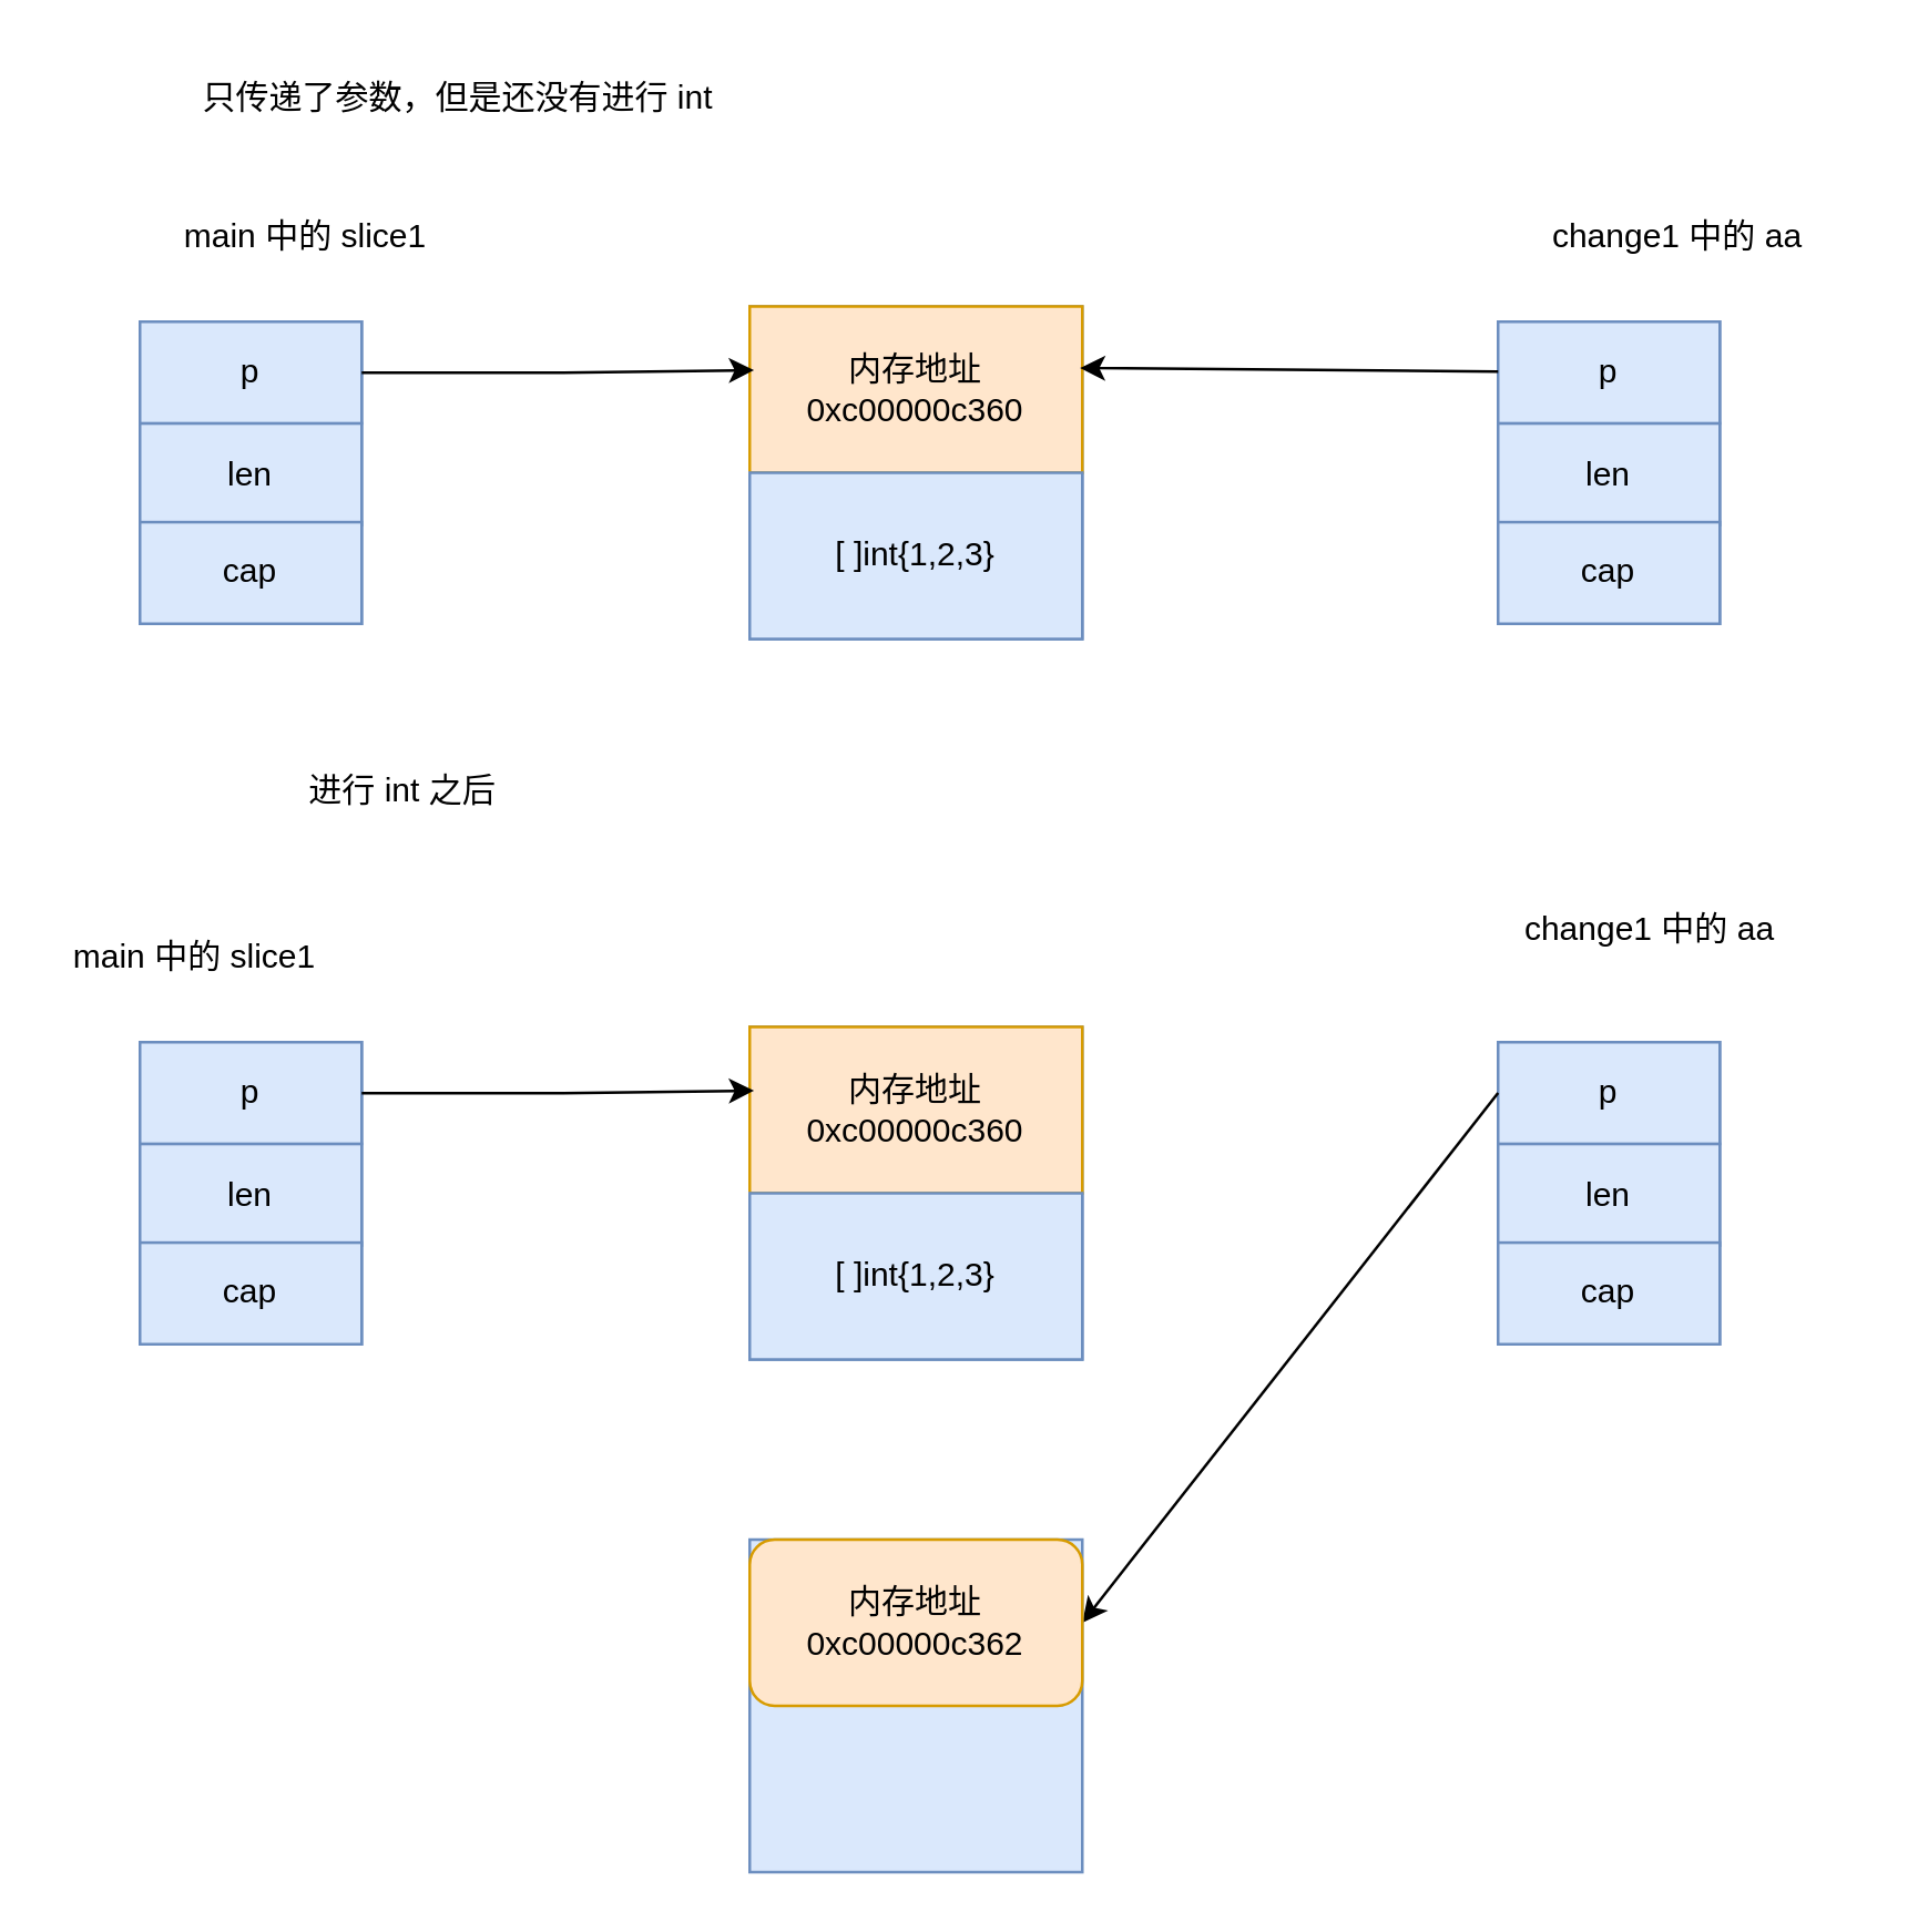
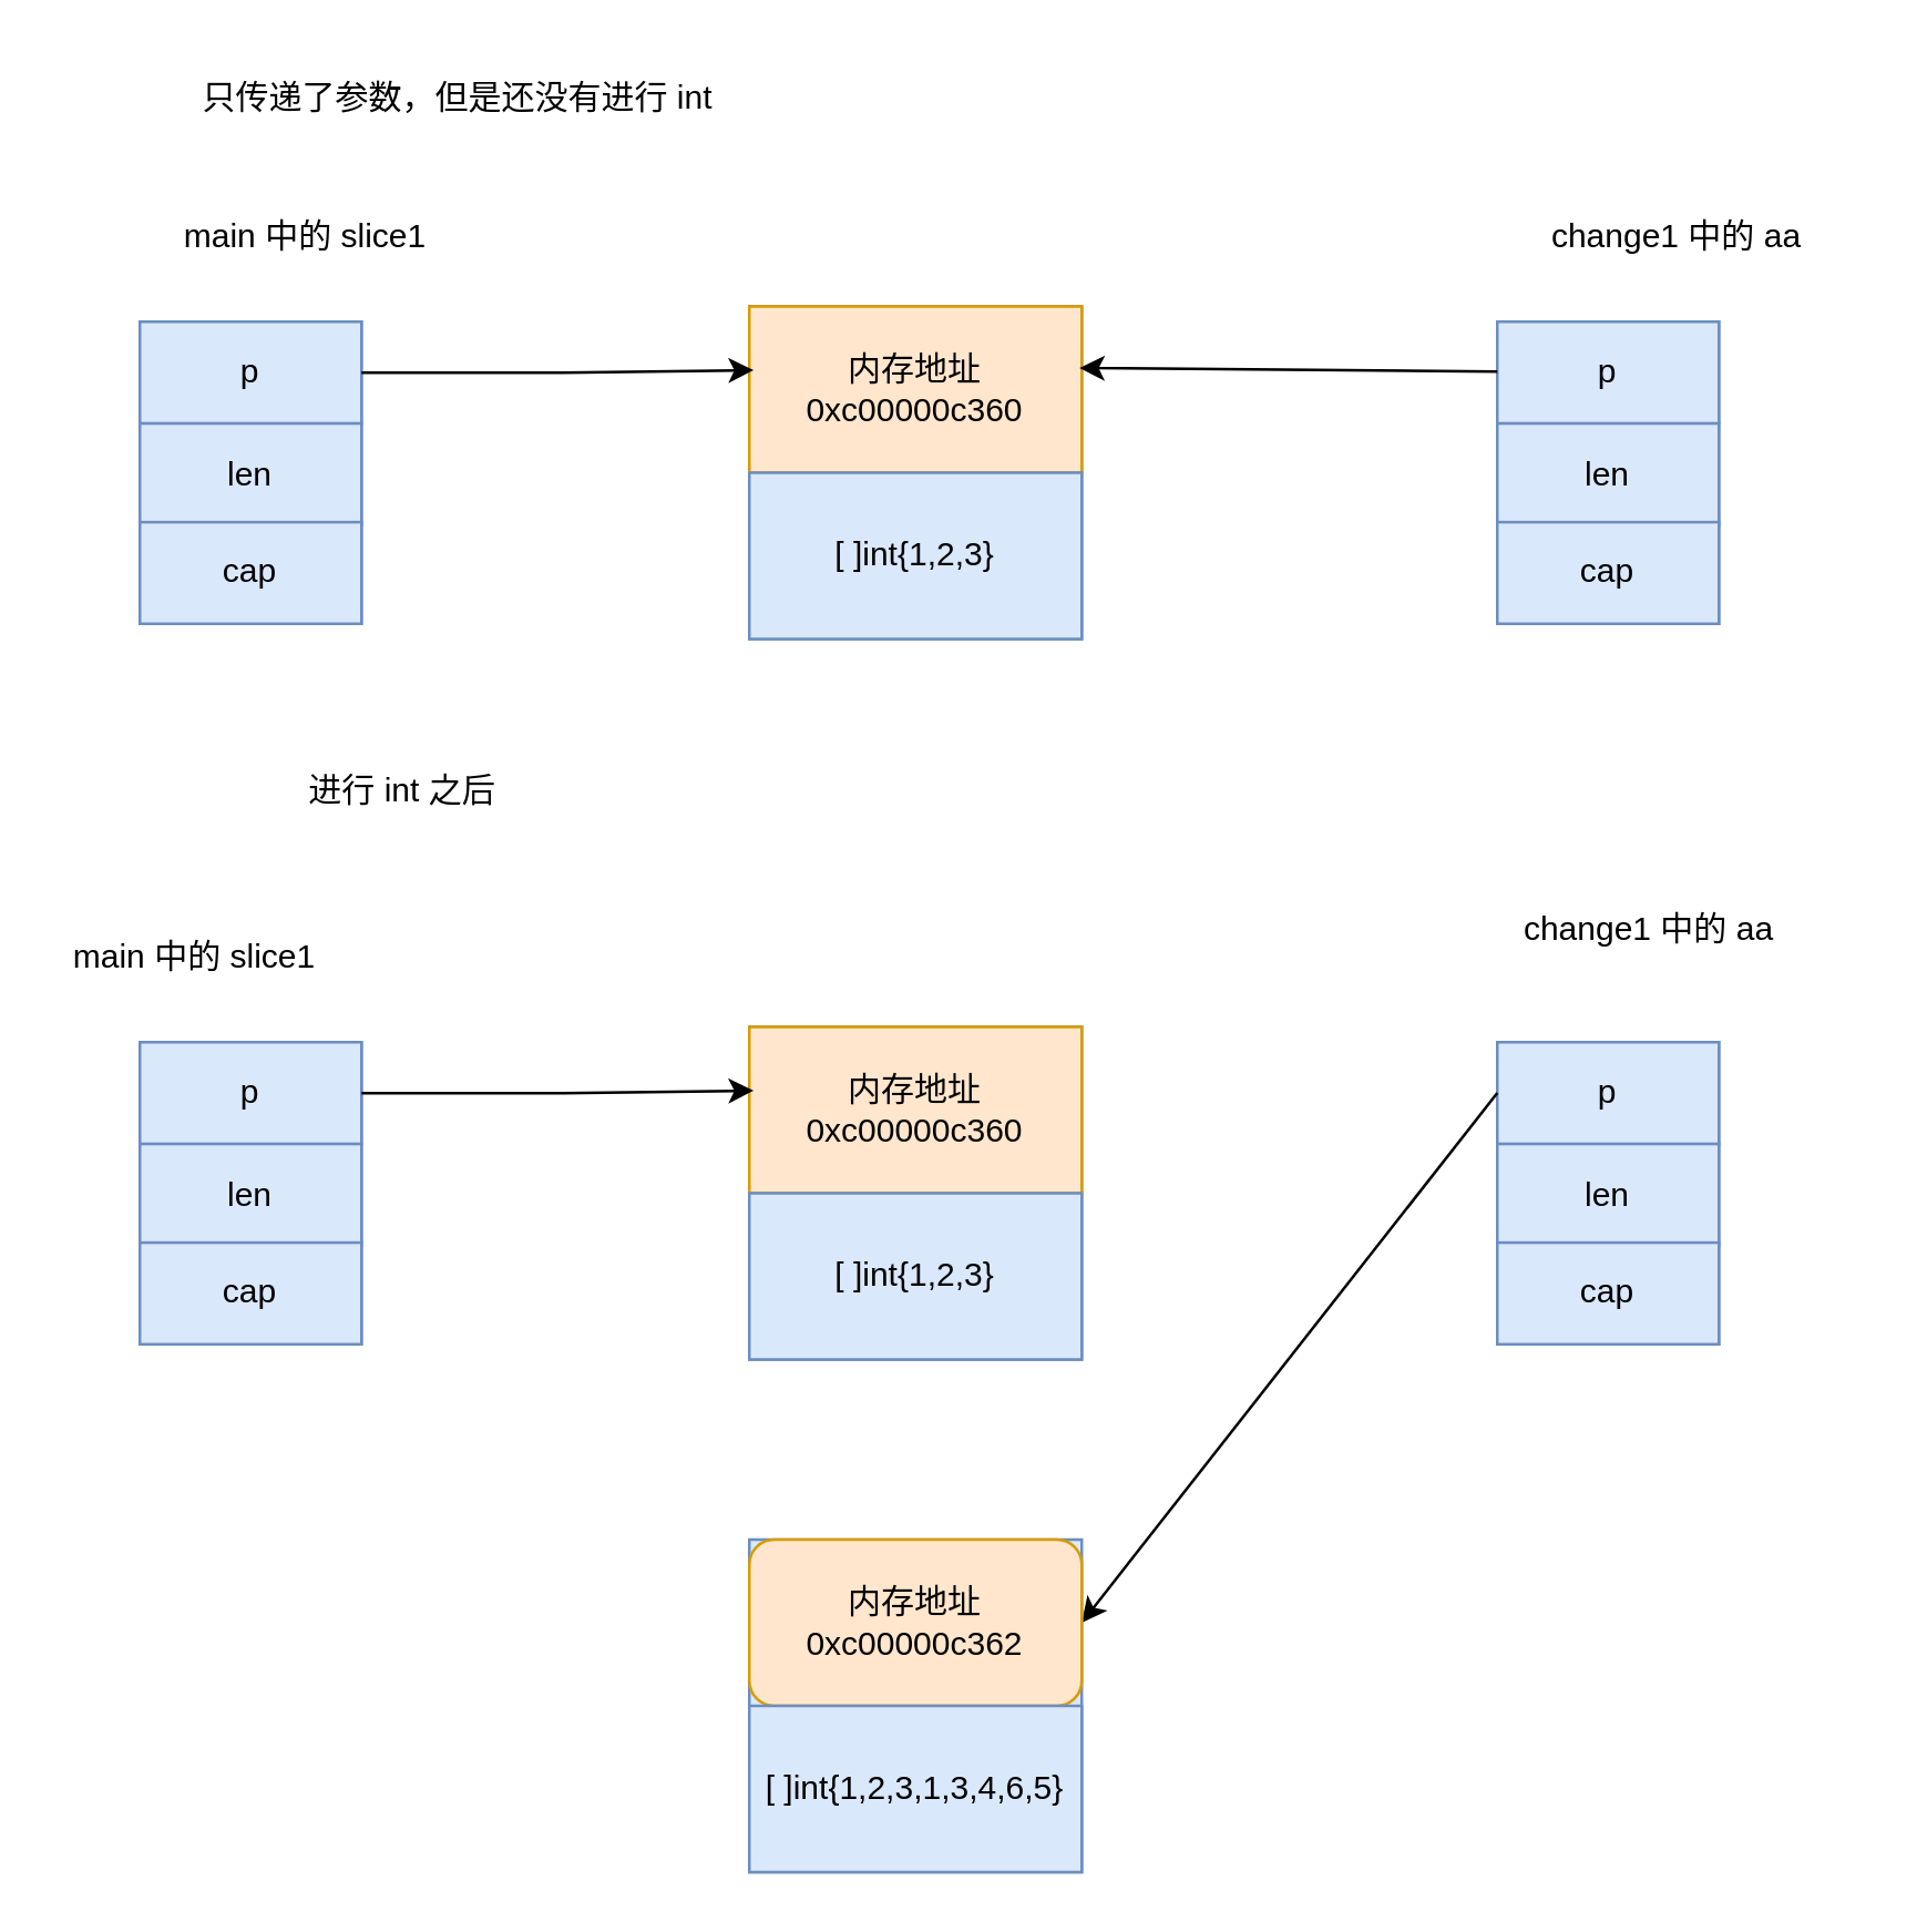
  <mxCell id="0" />
  <mxCell id="1" parent="0" />
  <mxCell id="2" value="" style="group;fillColor=#dae8fc;strokeColor=#6c8ebf;" vertex="1" connectable="0" parent="1"><mxGeometry x="540" y="115.5" width="80" height="109" as="geometry" /></mxCell>
  <mxCell id="3" value="len" style="rounded=0;whiteSpace=wrap;html=1;fillColor=#dae8fc;strokeColor=#6c8ebf;" vertex="1" parent="2"><mxGeometry y="36.667" width="80" height="36.667" as="geometry" /></mxCell>
  <mxCell id="4" value="p" style="rounded=0;whiteSpace=wrap;html=1;fillColor=#dae8fc;strokeColor=#6c8ebf;" vertex="1" parent="2"><mxGeometry width="80" height="36.667" as="geometry" /></mxCell>
  <mxCell id="5" value="cap" style="rounded=0;whiteSpace=wrap;html=1;fillColor=#dae8fc;strokeColor=#6c8ebf;" vertex="1" parent="2"><mxGeometry y="72.333" width="80" height="36.667" as="geometry" /></mxCell>
  <mxCell id="6" value="" style="group;fillColor=#dae8fc;strokeColor=#6c8ebf;" vertex="1" connectable="0" parent="1"><mxGeometry x="270" y="110" width="120" height="120" as="geometry" /></mxCell>
  <mxCell id="7" value="内存地址0xc00000c360" style="rounded=0;whiteSpace=wrap;html=1;fillColor=#ffe6cc;strokeColor=#d79b00;" vertex="1" parent="6"><mxGeometry width="120" height="60" as="geometry" /></mxCell>
  <mxCell id="8" value="[ ]int{1,2,3}" style="rounded=0;whiteSpace=wrap;html=1;fillColor=#dae8fc;strokeColor=#6c8ebf;" vertex="1" parent="6"><mxGeometry y="60" width="120" height="60" as="geometry" /></mxCell>
  <mxCell id="9" value="" style="group;fillColor=#dae8fc;strokeColor=#6c8ebf;" vertex="1" connectable="0" parent="1"><mxGeometry x="50" y="115.5" width="80" height="109" as="geometry" /></mxCell>
  <mxCell id="10" value="len" style="rounded=0;whiteSpace=wrap;html=1;fillColor=#dae8fc;strokeColor=#6c8ebf;" vertex="1" parent="9"><mxGeometry y="36.667" width="80" height="36.667" as="geometry" /></mxCell>
  <mxCell id="11" value="p" style="rounded=0;whiteSpace=wrap;html=1;fillColor=#dae8fc;strokeColor=#6c8ebf;" vertex="1" parent="9"><mxGeometry width="80" height="36.667" as="geometry" /></mxCell>
  <mxCell id="12" value="cap" style="rounded=0;whiteSpace=wrap;html=1;fillColor=#dae8fc;strokeColor=#6c8ebf;" vertex="1" parent="9"><mxGeometry y="72.333" width="80" height="36.667" as="geometry" /></mxCell>
  <mxCell id="13" style="edgeStyle=orthogonalEdgeStyle;rounded=0;orthogonalLoop=1;jettySize=auto;html=1;entryX=0.013;entryY=0.383;entryDx=0;entryDy=0;entryPerimeter=0;" edge="1" parent="1" source="11" target="7"><mxGeometry relative="1" as="geometry" /></mxCell>
  <mxCell id="14" style="rounded=0;orthogonalLoop=1;jettySize=auto;html=1;entryX=0.993;entryY=0.37;entryDx=0;entryDy=0;entryPerimeter=0;" edge="1" parent="1" source="4" target="7"><mxGeometry relative="1" as="geometry" /></mxCell>
  <mxCell id="15" value="main 中的 slice1" style="text;html=1;align=center;verticalAlign=middle;whiteSpace=wrap;rounded=0;" vertex="1" parent="1"><mxGeometry x="60" y="70" width="100" height="30" as="geometry" /></mxCell>
  <mxCell id="16" value="change1 中的 aa" style="text;html=1;align=center;verticalAlign=middle;whiteSpace=wrap;rounded=0;" vertex="1" parent="1"><mxGeometry x="550" y="70" width="110" height="30" as="geometry" /></mxCell>
  <mxCell id="17" value="只传递了参数，但是还没有进行 int" style="text;html=1;align=center;verticalAlign=middle;whiteSpace=wrap;rounded=0;" vertex="1" parent="1"><mxGeometry x="40" y="20" width="250" height="30" as="geometry" /></mxCell>
  <mxCell id="18" value="" style="group;fillColor=#dae8fc;strokeColor=#6c8ebf;" vertex="1" connectable="0" parent="1"><mxGeometry x="540" y="375.5" width="80" height="109" as="geometry" /></mxCell>
  <mxCell id="19" value="len" style="rounded=0;whiteSpace=wrap;html=1;fillColor=#dae8fc;strokeColor=#6c8ebf;" vertex="1" parent="18"><mxGeometry y="36.667" width="80" height="36.667" as="geometry" /></mxCell>
  <mxCell id="20" value="p" style="rounded=0;whiteSpace=wrap;html=1;fillColor=#dae8fc;strokeColor=#6c8ebf;" vertex="1" parent="18"><mxGeometry width="80" height="36.667" as="geometry" /></mxCell>
  <mxCell id="21" value="cap" style="rounded=0;whiteSpace=wrap;html=1;fillColor=#dae8fc;strokeColor=#6c8ebf;" vertex="1" parent="18"><mxGeometry y="72.333" width="80" height="36.667" as="geometry" /></mxCell>
  <mxCell id="22" value="" style="group;fillColor=#dae8fc;strokeColor=#6c8ebf;" vertex="1" connectable="0" parent="1"><mxGeometry x="270" y="370" width="120" height="120" as="geometry" /></mxCell>
  <mxCell id="23" value="内存地址0xc00000c360" style="rounded=0;whiteSpace=wrap;html=1;fillColor=#ffe6cc;strokeColor=#d79b00;" vertex="1" parent="22"><mxGeometry width="120" height="60" as="geometry" /></mxCell>
  <mxCell id="24" value="[ ]int{1,2,3}" style="rounded=0;whiteSpace=wrap;html=1;fillColor=#dae8fc;strokeColor=#6c8ebf;" vertex="1" parent="22"><mxGeometry y="60" width="120" height="60" as="geometry" /></mxCell>
  <mxCell id="25" value="" style="group;fillColor=#dae8fc;strokeColor=#6c8ebf;" vertex="1" connectable="0" parent="1"><mxGeometry x="50" y="375.5" width="80" height="109" as="geometry" /></mxCell>
  <mxCell id="26" value="len" style="rounded=0;whiteSpace=wrap;html=1;fillColor=#dae8fc;strokeColor=#6c8ebf;" vertex="1" parent="25"><mxGeometry y="36.667" width="80" height="36.667" as="geometry" /></mxCell>
  <mxCell id="27" value="p" style="rounded=0;whiteSpace=wrap;html=1;fillColor=#dae8fc;strokeColor=#6c8ebf;" vertex="1" parent="25"><mxGeometry width="80" height="36.667" as="geometry" /></mxCell>
  <mxCell id="28" value="cap" style="rounded=0;whiteSpace=wrap;html=1;fillColor=#dae8fc;strokeColor=#6c8ebf;" vertex="1" parent="25"><mxGeometry y="72.333" width="80" height="36.667" as="geometry" /></mxCell>
  <mxCell id="29" style="edgeStyle=orthogonalEdgeStyle;rounded=0;orthogonalLoop=1;jettySize=auto;html=1;entryX=0.013;entryY=0.383;entryDx=0;entryDy=0;entryPerimeter=0;" edge="1" parent="1" source="27" target="23"><mxGeometry relative="1" as="geometry" /></mxCell>
  <mxCell id="30" style="rounded=0;orthogonalLoop=1;jettySize=auto;html=1;entryX=1;entryY=0.5;entryDx=0;entryDy=0;exitX=0;exitY=0.5;exitDx=0;exitDy=0;" edge="1" parent="1" source="20" target="35"><mxGeometry relative="1" as="geometry" /></mxCell>
  <mxCell id="31" value="main 中的 slice1" style="text;html=1;align=center;verticalAlign=middle;whiteSpace=wrap;rounded=0;" vertex="1" parent="1"><mxGeometry x="20" y="330" width="100" height="30" as="geometry" /></mxCell>
  <mxCell id="32" value="change1 中的 aa" style="text;html=1;align=center;verticalAlign=middle;whiteSpace=wrap;rounded=0;" vertex="1" parent="1"><mxGeometry x="520" y="320" width="150" height="30" as="geometry" /></mxCell>
  <mxCell id="33" value="进行 int 之后" style="text;html=1;align=center;verticalAlign=middle;whiteSpace=wrap;rounded=0;" vertex="1" parent="1"><mxGeometry x="20" y="270" width="250" height="30" as="geometry" /></mxCell>
  <mxCell id="34" value="" style="group;fillColor=#dae8fc;strokeColor=#6c8ebf;" vertex="1" connectable="0" parent="1"><mxGeometry x="270" y="555" width="120" height="120" as="geometry" /></mxCell>
  <mxCell id="35" value="内存地址0xc00000c362" style="whiteSpace=wrap;html=1;fillColor=#ffe6cc;strokeColor=#d79b00;rounded=1;" vertex="1" parent="34"><mxGeometry width="120" height="60" as="geometry" /></mxCell>
+ <mxCell id="36" value="[ ]int{1,2,3,1,3,4,6,5}" style="rounded=0;whiteSpace=wrap;html=1;fillColor=#dae8fc;strokeColor=#6c8ebf;" vertex="1" parent="34"><mxGeometry y="60" width="120" height="60" as="geometry" /></mxCell>
